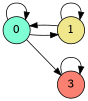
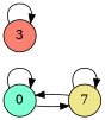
  digraph {
    rankdir=LR
    node [shape=circle style=filled]
    0 [fillcolor=aquamarine]
-   1 [fillcolor=khaki]
+   1 [fillcolor=khaki label=7]
    3 [fillcolor=salmon]
    0 -> 0
    0 -> 1
-   0 -> 3
    1 -> 0
    1 -> 1
    3 -> 3
  }
